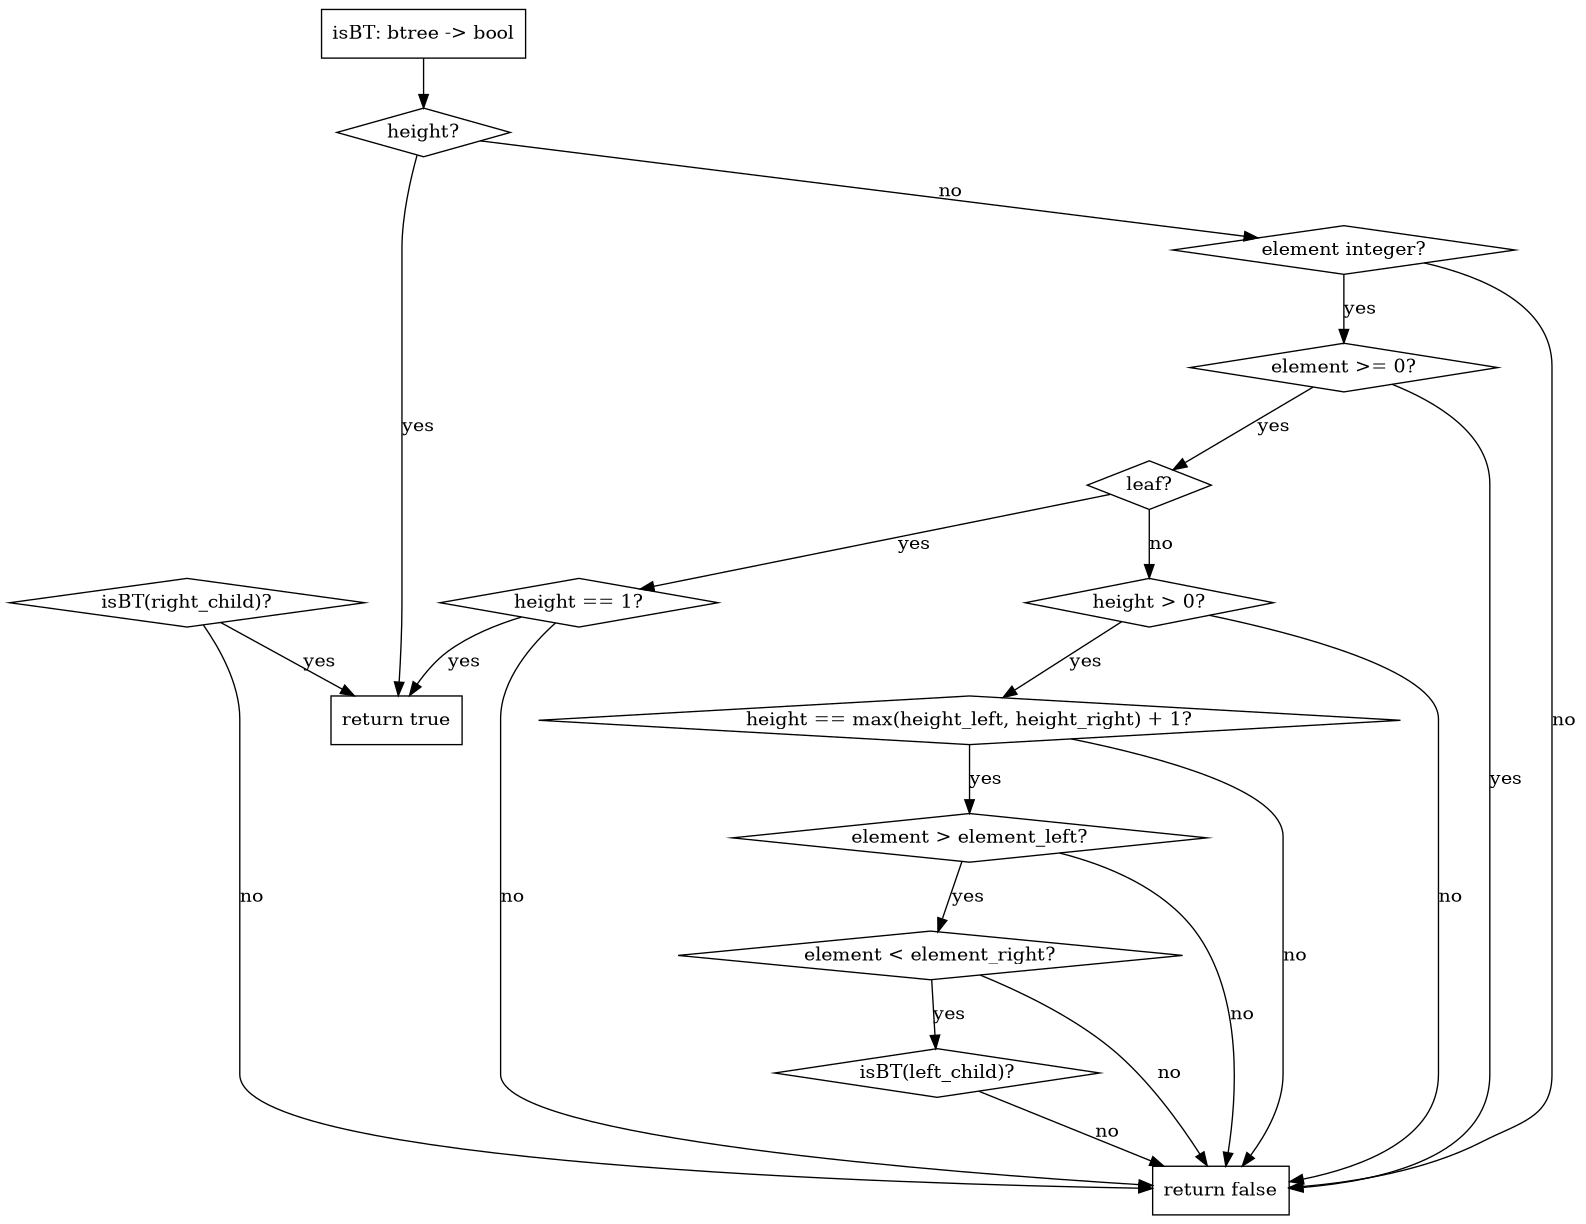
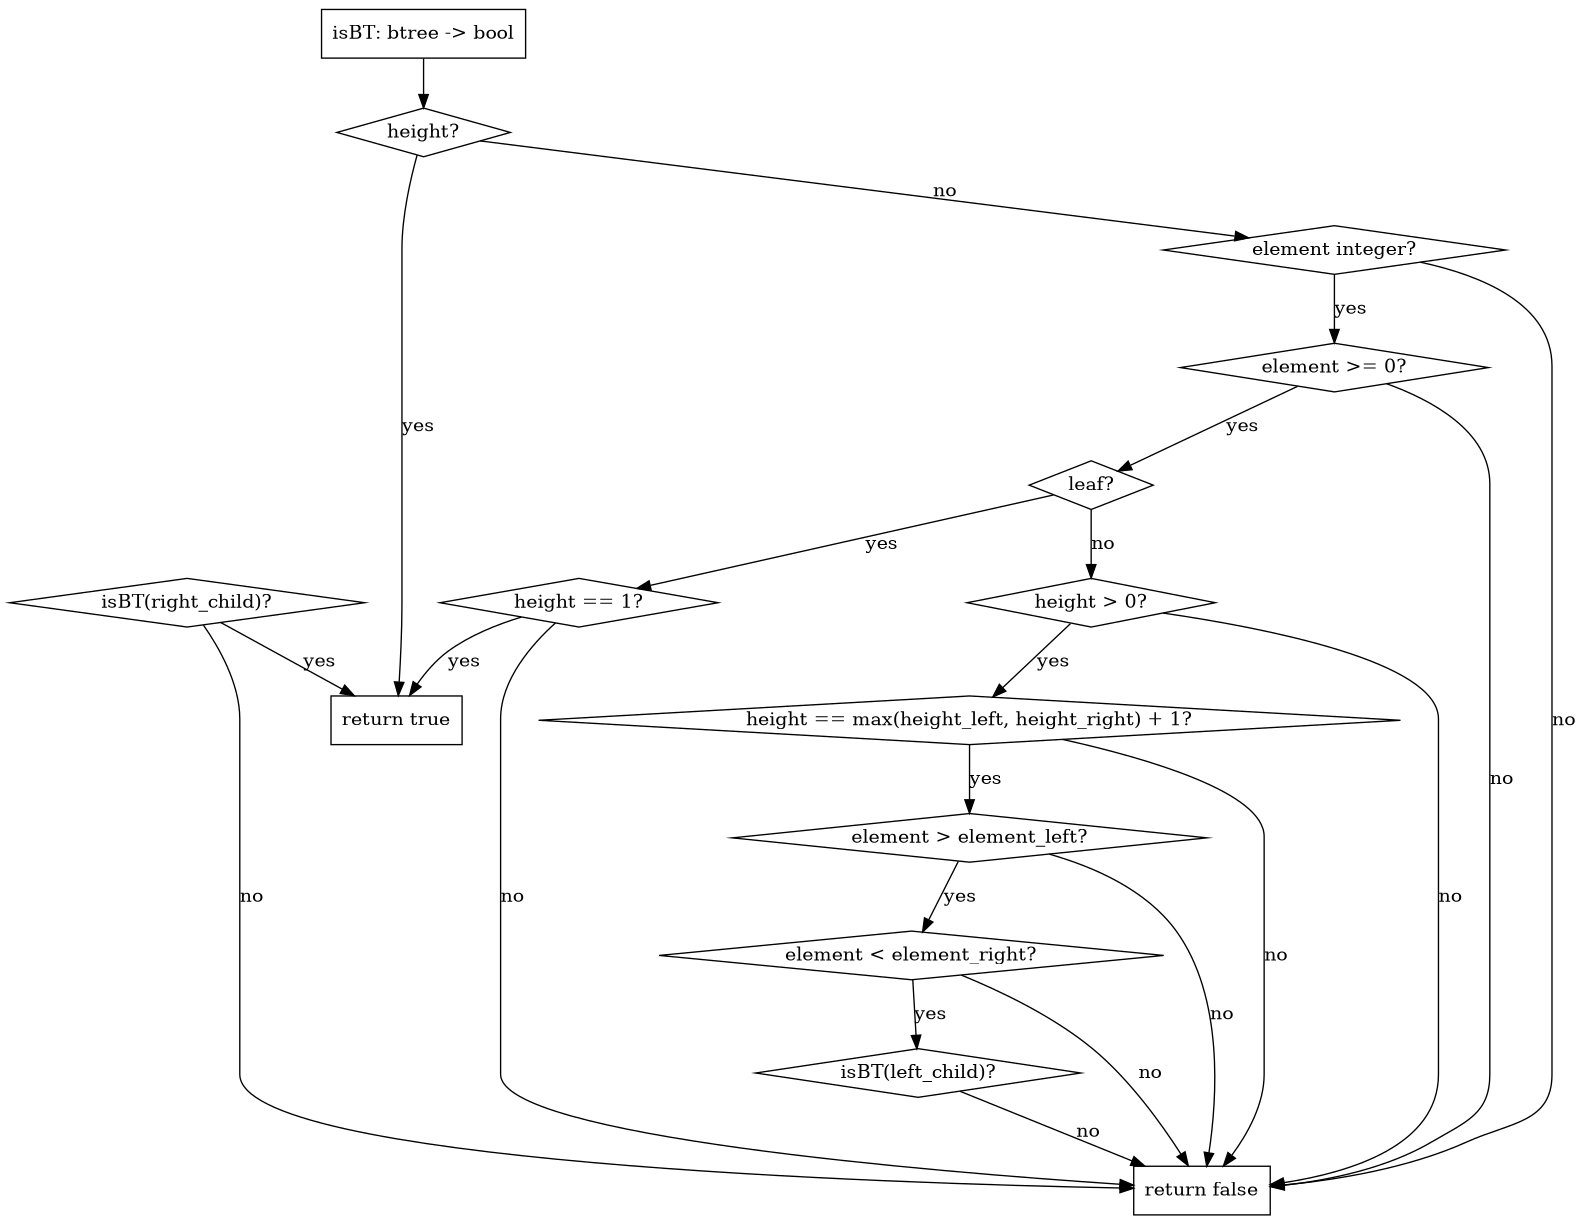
  digraph {
    compound=true
    node [shape=diamond]
    n1 [label="height?"]
    n2 [label="return true" shape=box]
    n3 [label="element integer?"]
    "isBT: btree -> bool" [shape=box]
    n5 [label="return false" shape=box]
    n6 [label="element >= 0?"]
    n7 [label="leaf?"]
    n8 [label="height == 1?"]
    n9 [label="height > 0?"]
    n10 [label="height == max(height_left, height_right) + 1?"]
    n11 [label="element > element_left?"]
    n12 [label="element < element_right?"]
    n13 [label="isBT(left_child)?"]
    n14 [label="isBT(right_child)?"]
    n1 -> n2 [label=yes]
    n1 -> n3 [label=no]
    n3 -> n5 [label=no]
    n3 -> n6 [label=yes]
    "isBT: btree -> bool" -> n1
-   n6 -> n5 [label=yes]
+   n6 -> n5 [label=no]
    n6 -> n7 [label=yes]
    n7 -> n8 [label=yes]
    n7 -> n9 [label=no]
    n8 -> n2 [label=yes]
    n8 -> n5 [label=no]
    n9 -> n5 [label=no]
    n9 -> n10 [label=yes]
    n10 -> n5 [label=no]
    n10 -> n11 [label=yes]
    n11 -> n5 [label=no]
    n11 -> n12 [label=yes]
    n12 -> n5 [label=no]
    n12 -> n13 [label=yes]
    n13 -> n5 [label=no]
    n14 -> n2 [label=yes]
    n14 -> n5 [label=no]
  }
